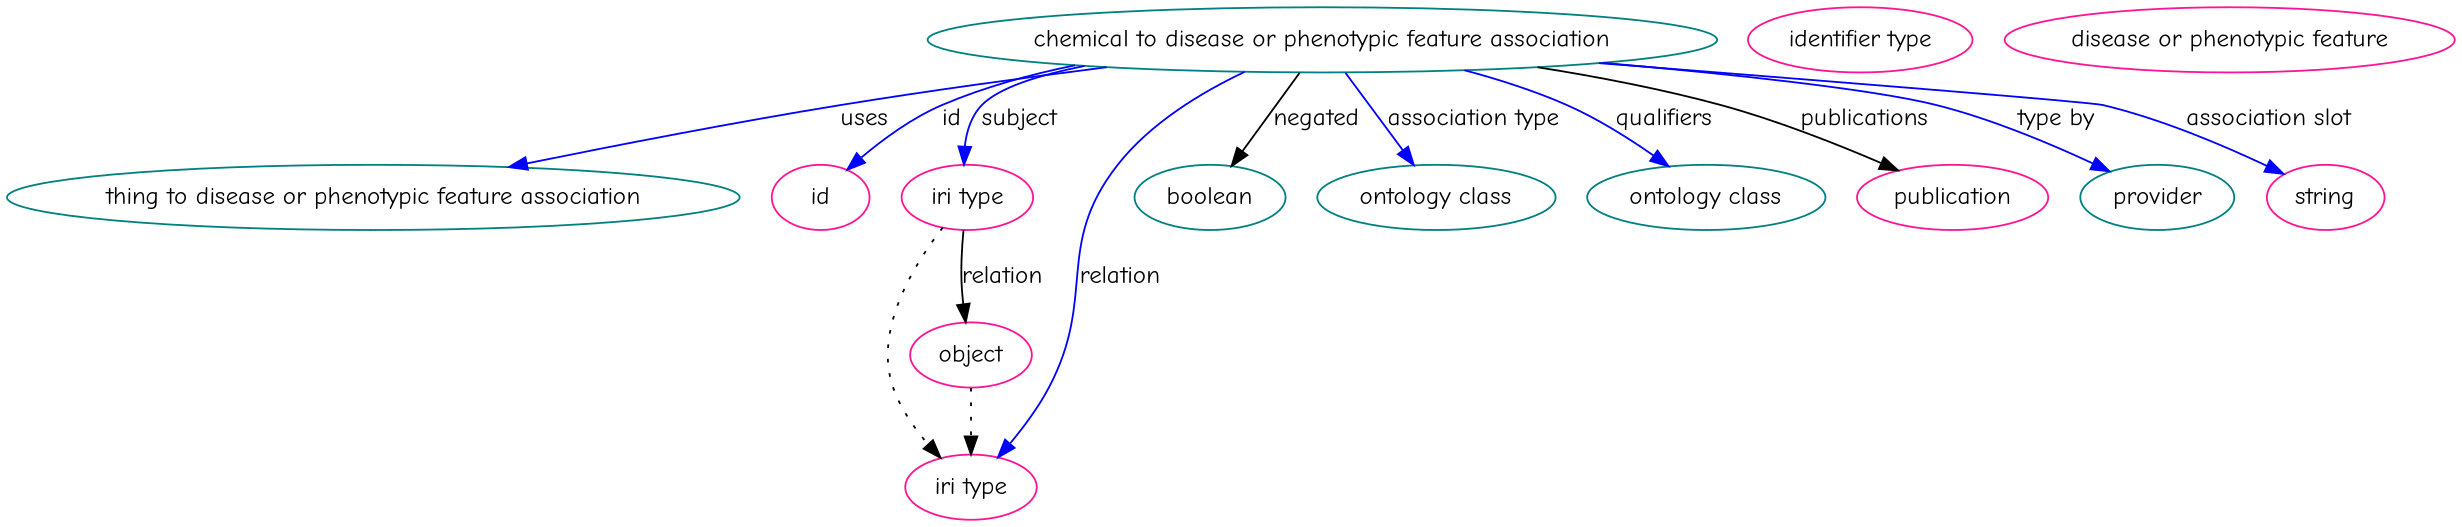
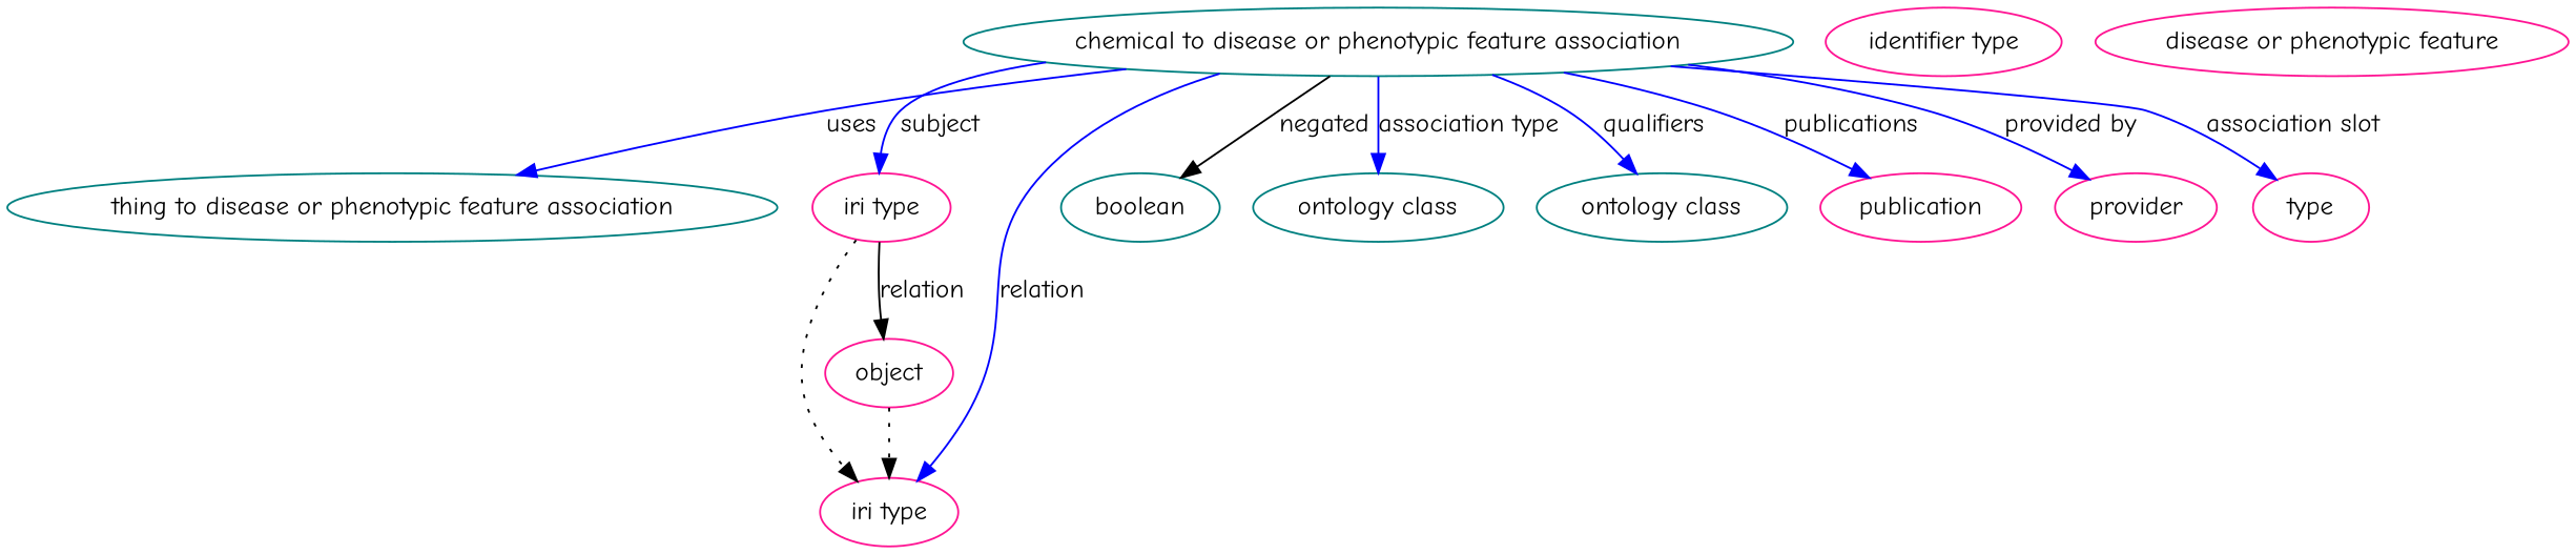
  digraph {
    fontname="Comic Neue"
    node [color=deeppink fontname="Comic Neue"]
    edge [color=blue fontname="Comic Neue" style=solid]
    n1 [color=teal height=0.5 label="chemical to disease or phenotypic feature association" width=5.5056]
    "thing to disease or phenotypic feature association" [color=teal height=0.5 width=5.1241]
-   id [height=0.5 width=0.75]
    n4 [height=0.5 label="iri type" width=0.9834]
    n5 [height=0.5 label="iri type" width=0.9834]
    n6 [color=teal height=0.5 label=boolean width=1.0584]
    n7 [color=teal height=0.5 label="ontology class" width=1.6931]
    n8 [color=teal height=0.5 label="ontology class" width=1.6931]
    n9 [height=0.5 label=publication width=1.3859]
-   n10 [color=teal height=0.5 label=provider width=1.1129]
-   n11 [height=0.5 label=string width=0.8403]
+   n10 [height=0.5 label=provider width=1.1129]
+   n11 [height=0.5 label=type width=0.8403]
    object [height=0.5 width=0.88096]
    n13 [height=0.5 label="identifier type" width=1.652]
    n14 [height=0.5 label="disease or phenotypic feature" width=3.1523]
    n1 -> "thing to disease or phenotypic feature association" [label=uses style=""]
-   n1 -> id [label=id]
    n1 -> n4 [label=subject]
    n1 -> n5 [label=relation]
    n1 -> n6 [color=black label=negated]
    n1 -> n7 [label="association type"]
    n1 -> n8 [label=qualifiers]
-   n1 -> n9 [color=black label=publications]
-   n1 -> n10 [label="type by"]
+   n1 -> n9 [label=publications]
+   n1 -> n10 [label="provided by"]
    n1 -> n11 [label="association slot"]
    n4 -> n5 [style=dotted color=""]
    n4 -> object [label=relation color="" style=""]
    object -> n5 [style=dotted color=""]
  }
